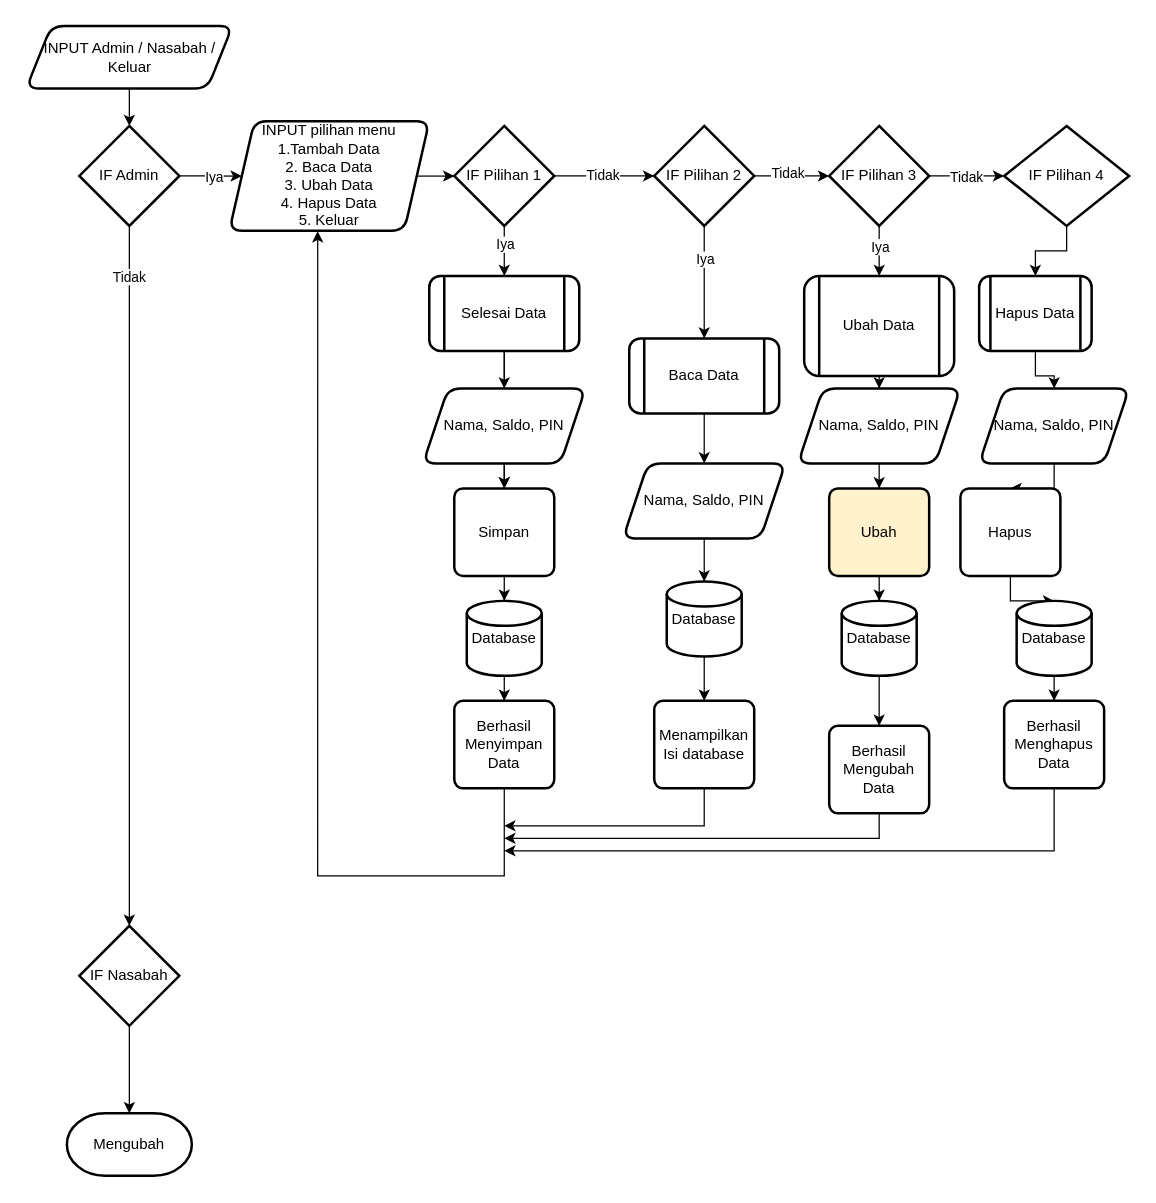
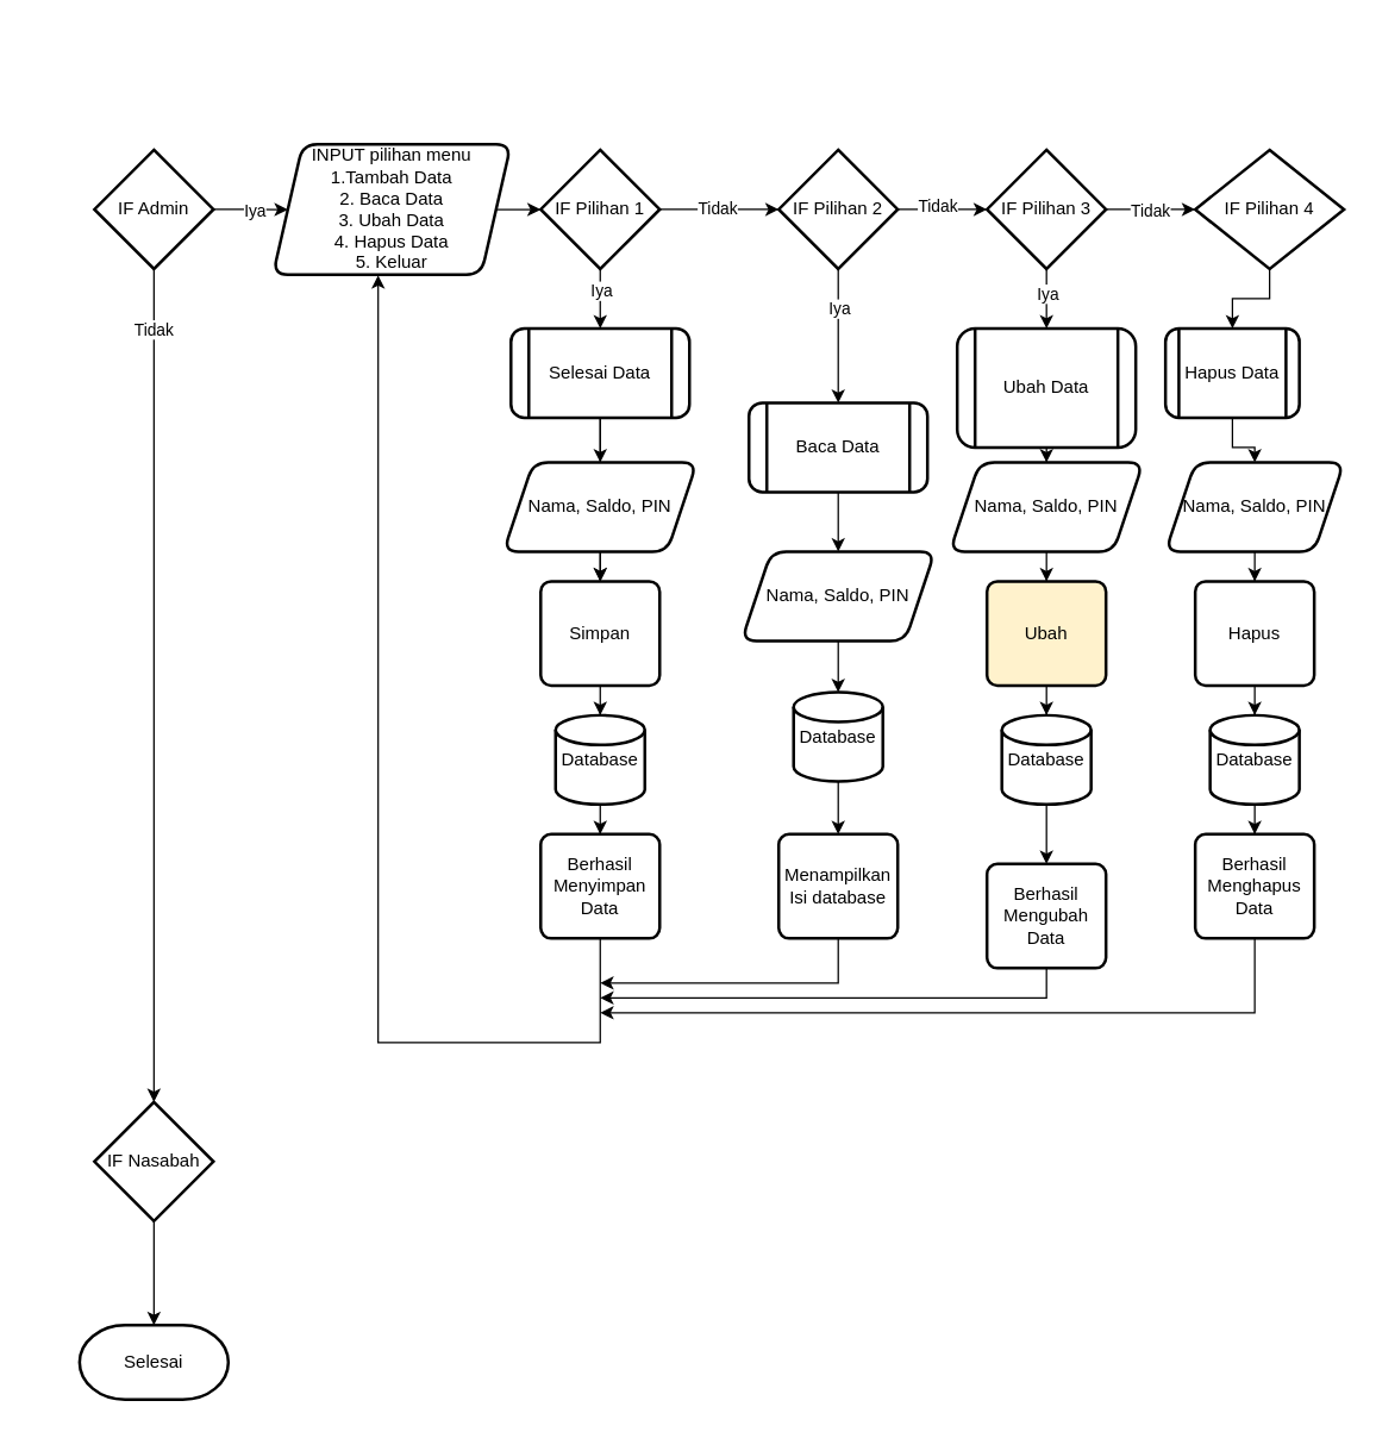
  <mxCell id="0" />
  <mxCell id="1" parent="0" />
  <mxCell id="2" value="" style="edgeStyle=orthogonalEdgeStyle;rounded=0;orthogonalLoop=1;jettySize=auto;html=1;" parent="1" source="6" target="8" edge="1"><mxGeometry relative="1" as="geometry" /></mxCell>
  <mxCell id="3" value="Tidak" style="edgeLabel;html=1;align=center;verticalAlign=middle;resizable=0;points=[];" parent="2" vertex="1" connectable="0"><mxGeometry x="-0.857" y="-1" relative="1" as="geometry"><mxPoint as="offset" /></mxGeometry></mxCell>
  <mxCell id="4" value="" style="edgeStyle=orthogonalEdgeStyle;rounded=0;orthogonalLoop=1;jettySize=auto;html=1;" parent="1" source="6" target="52" edge="1"><mxGeometry relative="1" as="geometry" /></mxCell>
  <mxCell id="5" value="Iya" style="edgeLabel;html=1;align=center;verticalAlign=middle;resizable=0;points=[];" parent="4" vertex="1" connectable="0"><mxGeometry x="0.111" relative="1" as="geometry"><mxPoint as="offset" /></mxGeometry></mxCell>
  <mxCell id="6" value="IF Admin" style="whiteSpace=wrap;html=1;rounded=1;glass=0;strokeWidth=2;shadow=0;shape=mxgraph.flowchart.decision;" parent="1" vertex="1"><mxGeometry x="63" y="100" width="80" height="80" as="geometry" /></mxCell>
  <mxCell id="7" value="" style="edgeStyle=orthogonalEdgeStyle;rounded=0;orthogonalLoop=1;jettySize=auto;html=1;" parent="1" source="8" target="9" edge="1"><mxGeometry relative="1" as="geometry" /></mxCell>
  <mxCell id="8" value="IF Nasabah" style="whiteSpace=wrap;html=1;rounded=1;glass=0;strokeWidth=2;shadow=0;shape=mxgraph.flowchart.decision;" parent="1" vertex="1"><mxGeometry x="63" y="740" width="80" height="80" as="geometry" /></mxCell>
- <mxCell id="9" value="Mengubah" style="rounded=1;whiteSpace=wrap;html=1;fontSize=12;glass=0;strokeWidth=2;shadow=0;shape=mxgraph.flowchart.terminator;" parent="1" vertex="1"><mxGeometry x="53" y="890" width="100" height="50" as="geometry" /></mxCell>
+ <mxCell id="9" value="Selesai" style="rounded=1;whiteSpace=wrap;html=1;fontSize=12;glass=0;strokeWidth=2;shadow=0;shape=mxgraph.flowchart.terminator;" parent="1" vertex="1"><mxGeometry x="53" y="890" width="100" height="50" as="geometry" /></mxCell>
  <mxCell id="10" value="" style="edgeStyle=orthogonalEdgeStyle;rounded=0;orthogonalLoop=1;jettySize=auto;html=1;" parent="1" source="12" target="14" edge="1"><mxGeometry relative="1" as="geometry" /></mxCell>
  <mxCell id="11" value="" style="edgeStyle=orthogonalEdgeStyle;rounded=0;orthogonalLoop=1;jettySize=auto;html=1;" parent="1" source="12" target="16" edge="1"><mxGeometry relative="1" as="geometry" /></mxCell>
  <mxCell id="12" value="Selesai Data" style="shape=process;whiteSpace=wrap;html=1;backgroundOutline=1;rounded=1;glass=0;strokeWidth=2;shadow=0;" parent="1" vertex="1"><mxGeometry x="343" y="220" width="120" height="60" as="geometry" /></mxCell>
  <mxCell id="13" value="" style="edgeStyle=orthogonalEdgeStyle;rounded=0;orthogonalLoop=1;jettySize=auto;html=1;" parent="1" source="14" target="16" edge="1"><mxGeometry relative="1" as="geometry" /></mxCell>
  <mxCell id="14" value="Nama, Saldo, PIN" style="shape=parallelogram;perimeter=parallelogramPerimeter;whiteSpace=wrap;html=1;fixedSize=1;rounded=1;glass=0;strokeWidth=2;shadow=0;" parent="1" vertex="1"><mxGeometry x="338" y="310" width="130" height="60" as="geometry" /></mxCell>
  <mxCell id="15" value="" style="edgeStyle=orthogonalEdgeStyle;rounded=0;orthogonalLoop=1;jettySize=auto;html=1;" parent="1" source="16" target="18" edge="1"><mxGeometry relative="1" as="geometry" /></mxCell>
  <mxCell id="16" value="Simpan" style="rounded=1;whiteSpace=wrap;html=1;absoluteArcSize=1;arcSize=14;strokeWidth=2;" parent="1" vertex="1"><mxGeometry x="363" y="390" width="80" height="70" as="geometry" /></mxCell>
  <mxCell id="17" value="" style="edgeStyle=orthogonalEdgeStyle;rounded=0;orthogonalLoop=1;jettySize=auto;html=1;" parent="1" source="18" target="20" edge="1"><mxGeometry relative="1" as="geometry" /></mxCell>
  <mxCell id="18" value="Database" style="strokeWidth=2;html=1;shape=mxgraph.flowchart.database;whiteSpace=wrap;" parent="1" vertex="1"><mxGeometry x="373" y="480" width="60" height="60" as="geometry" /></mxCell>
  <mxCell id="19" value="" style="edgeStyle=orthogonalEdgeStyle;rounded=0;orthogonalLoop=1;jettySize=auto;html=1;entryX=0.442;entryY=1.006;entryDx=0;entryDy=0;entryPerimeter=0;exitX=0.5;exitY=1;exitDx=0;exitDy=0;" parent="1" source="20" target="52" edge="1"><mxGeometry relative="1" as="geometry"><mxPoint x="253" y="210" as="targetPoint" /><Array as="points"><mxPoint x="403" y="700" /><mxPoint x="254" y="700" /></Array></mxGeometry></mxCell>
  <mxCell id="20" value="Berhasil Menyimpan Data" style="rounded=1;whiteSpace=wrap;html=1;absoluteArcSize=1;arcSize=14;strokeWidth=2;" parent="1" vertex="1"><mxGeometry x="363" y="560" width="80" height="70" as="geometry" /></mxCell>
  <mxCell id="21" value="" style="edgeStyle=orthogonalEdgeStyle;rounded=0;orthogonalLoop=1;jettySize=auto;html=1;" parent="1" source="22" target="24" edge="1"><mxGeometry relative="1" as="geometry" /></mxCell>
  <mxCell id="22" value="Baca Data" style="shape=process;whiteSpace=wrap;html=1;backgroundOutline=1;rounded=1;glass=0;strokeWidth=2;shadow=0;" parent="1" vertex="1"><mxGeometry x="503" y="270" width="120" height="60" as="geometry" /></mxCell>
  <mxCell id="23" value="" style="edgeStyle=orthogonalEdgeStyle;rounded=0;orthogonalLoop=1;jettySize=auto;html=1;" parent="1" source="24" target="26" edge="1"><mxGeometry relative="1" as="geometry" /></mxCell>
  <mxCell id="24" value="Nama, Saldo, PIN" style="shape=parallelogram;perimeter=parallelogramPerimeter;whiteSpace=wrap;html=1;fixedSize=1;rounded=1;glass=0;strokeWidth=2;shadow=0;" parent="1" vertex="1"><mxGeometry x="498" y="370" width="130" height="60" as="geometry" /></mxCell>
  <mxCell id="25" value="" style="edgeStyle=orthogonalEdgeStyle;rounded=0;orthogonalLoop=1;jettySize=auto;html=1;" parent="1" source="26" target="28" edge="1"><mxGeometry relative="1" as="geometry" /></mxCell>
  <mxCell id="26" value="Database" style="strokeWidth=2;html=1;shape=mxgraph.flowchart.database;whiteSpace=wrap;" parent="1" vertex="1"><mxGeometry x="533" y="464.5" width="60" height="60" as="geometry" /></mxCell>
  <mxCell id="27" value="" style="edgeStyle=orthogonalEdgeStyle;rounded=0;orthogonalLoop=1;jettySize=auto;html=1;" parent="1" source="28" edge="1"><mxGeometry relative="1" as="geometry"><mxPoint x="403" y="660" as="targetPoint" /><Array as="points"><mxPoint x="563" y="660" /></Array></mxGeometry></mxCell>
  <mxCell id="28" value="Menampilkan Isi database" style="rounded=1;whiteSpace=wrap;html=1;absoluteArcSize=1;arcSize=14;strokeWidth=2;" parent="1" vertex="1"><mxGeometry x="523" y="560" width="80" height="70" as="geometry" /></mxCell>
  <mxCell id="29" value="" style="edgeStyle=orthogonalEdgeStyle;rounded=0;orthogonalLoop=1;jettySize=auto;html=1;" parent="1" source="30" target="32" edge="1"><mxGeometry relative="1" as="geometry" /></mxCell>
  <mxCell id="30" value="Ubah Data" style="shape=process;whiteSpace=wrap;html=1;backgroundOutline=1;rounded=1;glass=0;strokeWidth=2;shadow=0;" parent="1" vertex="1"><mxGeometry x="643" y="220" width="120" height="80" as="geometry" /></mxCell>
  <mxCell id="31" value="" style="edgeStyle=orthogonalEdgeStyle;rounded=0;orthogonalLoop=1;jettySize=auto;html=1;" parent="1" source="32" target="34" edge="1"><mxGeometry relative="1" as="geometry" /></mxCell>
  <mxCell id="32" value="Nama, Saldo, PIN" style="shape=parallelogram;perimeter=parallelogramPerimeter;whiteSpace=wrap;html=1;fixedSize=1;rounded=1;glass=0;strokeWidth=2;shadow=0;" parent="1" vertex="1"><mxGeometry x="638" y="310" width="130" height="60" as="geometry" /></mxCell>
  <mxCell id="33" value="" style="edgeStyle=orthogonalEdgeStyle;rounded=0;orthogonalLoop=1;jettySize=auto;html=1;" parent="1" source="34" target="36" edge="1"><mxGeometry relative="1" as="geometry" /></mxCell>
  <mxCell id="34" value="Ubah" style="rounded=1;whiteSpace=wrap;html=1;absoluteArcSize=1;arcSize=14;strokeWidth=2;fillColor=#fff2cc;" parent="1" vertex="1"><mxGeometry x="663" y="390" width="80" height="70" as="geometry" /></mxCell>
  <mxCell id="35" value="" style="edgeStyle=orthogonalEdgeStyle;rounded=0;orthogonalLoop=1;jettySize=auto;html=1;" parent="1" source="36" target="38" edge="1"><mxGeometry relative="1" as="geometry" /></mxCell>
  <mxCell id="36" value="Database" style="strokeWidth=2;html=1;shape=mxgraph.flowchart.database;whiteSpace=wrap;" parent="1" vertex="1"><mxGeometry x="673" y="480" width="60" height="60" as="geometry" /></mxCell>
  <mxCell id="37" style="edgeStyle=orthogonalEdgeStyle;rounded=0;orthogonalLoop=1;jettySize=auto;html=1;exitX=0.5;exitY=1;exitDx=0;exitDy=0;" edge="1" parent="1" source="38"><mxGeometry relative="1" as="geometry"><mxPoint x="403" y="670" as="targetPoint" /><Array as="points"><mxPoint x="703" y="670" /><mxPoint x="403" y="670" /></Array></mxGeometry></mxCell>
  <mxCell id="38" value="Berhasil Mengubah Data" style="rounded=1;whiteSpace=wrap;html=1;absoluteArcSize=1;arcSize=14;strokeWidth=2;" parent="1" vertex="1"><mxGeometry x="663" y="580" width="80" height="70" as="geometry" /></mxCell>
  <mxCell id="39" value="" style="edgeStyle=orthogonalEdgeStyle;rounded=0;orthogonalLoop=1;jettySize=auto;html=1;" parent="1" source="40" target="42" edge="1"><mxGeometry relative="1" as="geometry" /></mxCell>
  <mxCell id="40" value="Hapus Data" style="shape=process;whiteSpace=wrap;html=1;backgroundOutline=1;rounded=1;glass=0;strokeWidth=2;shadow=0;" parent="1" vertex="1"><mxGeometry x="783" y="220" width="90" height="60" as="geometry" /></mxCell>
  <mxCell id="41" value="" style="edgeStyle=orthogonalEdgeStyle;rounded=0;orthogonalLoop=1;jettySize=auto;html=1;" parent="1" source="42" target="44" edge="1"><mxGeometry relative="1" as="geometry" /></mxCell>
  <mxCell id="42" value="Nama, Saldo, PIN" style="shape=parallelogram;perimeter=parallelogramPerimeter;whiteSpace=wrap;html=1;fixedSize=1;rounded=1;glass=0;strokeWidth=2;shadow=0;" parent="1" vertex="1"><mxGeometry x="783" y="310" width="120" height="60" as="geometry" /></mxCell>
  <mxCell id="43" value="" style="edgeStyle=orthogonalEdgeStyle;rounded=0;orthogonalLoop=1;jettySize=auto;html=1;" parent="1" source="44" target="46" edge="1"><mxGeometry relative="1" as="geometry" /></mxCell>
- <mxCell id="44" value="Hapus" style="rounded=1;whiteSpace=wrap;html=1;absoluteArcSize=1;arcSize=14;strokeWidth=2;" parent="1" vertex="1"><mxGeometry x="768" y="390" width="80" height="70" as="geometry" /></mxCell>
+ <mxCell id="44" value="Hapus" style="rounded=1;whiteSpace=wrap;html=1;absoluteArcSize=1;arcSize=14;strokeWidth=2;" parent="1" vertex="1"><mxGeometry x="803" y="390" width="80" height="70" as="geometry" /></mxCell>
  <mxCell id="45" value="" style="edgeStyle=orthogonalEdgeStyle;rounded=0;orthogonalLoop=1;jettySize=auto;html=1;" parent="1" source="46" target="48" edge="1"><mxGeometry relative="1" as="geometry" /></mxCell>
  <mxCell id="46" value="Database" style="strokeWidth=2;html=1;shape=mxgraph.flowchart.database;whiteSpace=wrap;" parent="1" vertex="1"><mxGeometry x="813" y="480" width="60" height="60" as="geometry" /></mxCell>
  <mxCell id="47" style="edgeStyle=orthogonalEdgeStyle;rounded=0;orthogonalLoop=1;jettySize=auto;html=1;exitX=0.5;exitY=1;exitDx=0;exitDy=0;" edge="1" parent="1" source="48"><mxGeometry relative="1" as="geometry"><mxPoint x="403" y="680" as="targetPoint" /><Array as="points"><mxPoint x="843" y="680" /><mxPoint x="403" y="680" /></Array></mxGeometry></mxCell>
  <mxCell id="48" value="Berhasil Menghapus Data" style="rounded=1;whiteSpace=wrap;html=1;absoluteArcSize=1;arcSize=14;strokeWidth=2;" parent="1" vertex="1"><mxGeometry x="803" y="560" width="80" height="70" as="geometry" /></mxCell>
- <mxCell id="49" value="" style="edgeStyle=orthogonalEdgeStyle;rounded=0;orthogonalLoop=1;jettySize=auto;html=1;" parent="1" source="50" target="6" edge="1"><mxGeometry relative="1" as="geometry" /></mxCell>
- <mxCell id="50" value="INPUT Admin / Nasabah / Keluar" style="shape=parallelogram;perimeter=parallelogramPerimeter;whiteSpace=wrap;html=1;fixedSize=1;rounded=1;glass=0;strokeWidth=2;shadow=0;" parent="1" vertex="1"><mxGeometry x="20.5" y="20" width="165" height="50" as="geometry" /></mxCell>
  <mxCell id="51" value="" style="edgeStyle=orthogonalEdgeStyle;rounded=0;orthogonalLoop=1;jettySize=auto;html=1;" parent="1" source="52" target="57" edge="1"><mxGeometry relative="1" as="geometry" /></mxCell>
  <mxCell id="52" value="INPUT pilihan menu&lt;br&gt;1.Tambah Data&lt;br&gt;2. Baca Data&lt;br&gt;3. Ubah Data&lt;br&gt;4. Hapus Data&lt;br&gt;5. Keluar" style="shape=parallelogram;perimeter=parallelogramPerimeter;whiteSpace=wrap;html=1;fixedSize=1;rounded=1;glass=0;strokeWidth=2;shadow=0;" parent="1" vertex="1"><mxGeometry x="183" y="96.25" width="160" height="87.5" as="geometry" /></mxCell>
  <mxCell id="53" value="" style="edgeStyle=orthogonalEdgeStyle;rounded=0;orthogonalLoop=1;jettySize=auto;html=1;" parent="1" source="57" target="62" edge="1"><mxGeometry relative="1" as="geometry" /></mxCell>
  <mxCell id="54" value="Tidak" style="edgeLabel;html=1;align=center;verticalAlign=middle;resizable=0;points=[];" parent="53" vertex="1" connectable="0"><mxGeometry x="-0.045" y="1" relative="1" as="geometry"><mxPoint as="offset" /></mxGeometry></mxCell>
  <mxCell id="55" value="" style="edgeStyle=orthogonalEdgeStyle;rounded=0;orthogonalLoop=1;jettySize=auto;html=1;" parent="1" source="57" target="12" edge="1"><mxGeometry relative="1" as="geometry" /></mxCell>
  <mxCell id="56" value="Iya" style="edgeLabel;html=1;align=center;verticalAlign=middle;resizable=0;points=[];" parent="55" vertex="1" connectable="0"><mxGeometry x="-0.29" relative="1" as="geometry"><mxPoint as="offset" /></mxGeometry></mxCell>
  <mxCell id="57" value="IF Pilihan 1" style="whiteSpace=wrap;html=1;rounded=1;glass=0;strokeWidth=2;shadow=0;shape=mxgraph.flowchart.decision;" parent="1" vertex="1"><mxGeometry x="363" y="100" width="80" height="80" as="geometry" /></mxCell>
  <mxCell id="58" value="" style="edgeStyle=orthogonalEdgeStyle;rounded=0;orthogonalLoop=1;jettySize=auto;html=1;" parent="1" source="62" target="22" edge="1"><mxGeometry relative="1" as="geometry" /></mxCell>
  <mxCell id="59" value="Iya" style="edgeLabel;html=1;align=center;verticalAlign=middle;resizable=0;points=[];" parent="58" vertex="1" connectable="0"><mxGeometry x="-0.422" relative="1" as="geometry"><mxPoint as="offset" /></mxGeometry></mxCell>
  <mxCell id="60" value="" style="edgeStyle=orthogonalEdgeStyle;rounded=0;orthogonalLoop=1;jettySize=auto;html=1;" parent="1" source="62" target="67" edge="1"><mxGeometry relative="1" as="geometry" /></mxCell>
  <mxCell id="61" value="Tidak" style="edgeLabel;html=1;align=center;verticalAlign=middle;resizable=0;points=[];" parent="60" vertex="1" connectable="0"><mxGeometry x="-0.143" y="3" relative="1" as="geometry"><mxPoint as="offset" /></mxGeometry></mxCell>
  <mxCell id="62" value="IF Pilihan 2" style="whiteSpace=wrap;html=1;rounded=1;glass=0;strokeWidth=2;shadow=0;shape=mxgraph.flowchart.decision;" parent="1" vertex="1"><mxGeometry x="523" y="100" width="80" height="80" as="geometry" /></mxCell>
  <mxCell id="63" value="" style="edgeStyle=orthogonalEdgeStyle;rounded=0;orthogonalLoop=1;jettySize=auto;html=1;" edge="1" parent="1" source="67" target="30"><mxGeometry relative="1" as="geometry" /></mxCell>
  <mxCell id="64" value="Iya" style="edgeLabel;html=1;align=center;verticalAlign=middle;resizable=0;points=[];" vertex="1" connectable="0" parent="63"><mxGeometry x="-0.183" relative="1" as="geometry"><mxPoint as="offset" /></mxGeometry></mxCell>
  <mxCell id="65" value="" style="edgeStyle=orthogonalEdgeStyle;rounded=0;orthogonalLoop=1;jettySize=auto;html=1;" edge="1" parent="1" source="67" target="69"><mxGeometry relative="1" as="geometry" /></mxCell>
  <mxCell id="66" value="Tidak" style="edgeLabel;html=1;align=center;verticalAlign=middle;resizable=0;points=[];" vertex="1" connectable="0" parent="65"><mxGeometry x="-0.023" relative="1" as="geometry"><mxPoint as="offset" /></mxGeometry></mxCell>
  <mxCell id="67" value="IF Pilihan 3" style="whiteSpace=wrap;html=1;rounded=1;glass=0;strokeWidth=2;shadow=0;shape=mxgraph.flowchart.decision;" parent="1" vertex="1"><mxGeometry x="663" y="100" width="80" height="80" as="geometry" /></mxCell>
  <mxCell id="68" value="" style="edgeStyle=orthogonalEdgeStyle;rounded=0;orthogonalLoop=1;jettySize=auto;html=1;" edge="1" parent="1" source="69" target="40"><mxGeometry relative="1" as="geometry" /></mxCell>
  <mxCell id="69" value="IF Pilihan 4" style="whiteSpace=wrap;html=1;rounded=1;glass=0;strokeWidth=2;shadow=0;shape=mxgraph.flowchart.decision;" vertex="1" parent="1"><mxGeometry x="803" y="100" width="100" height="80" as="geometry" /></mxCell>
